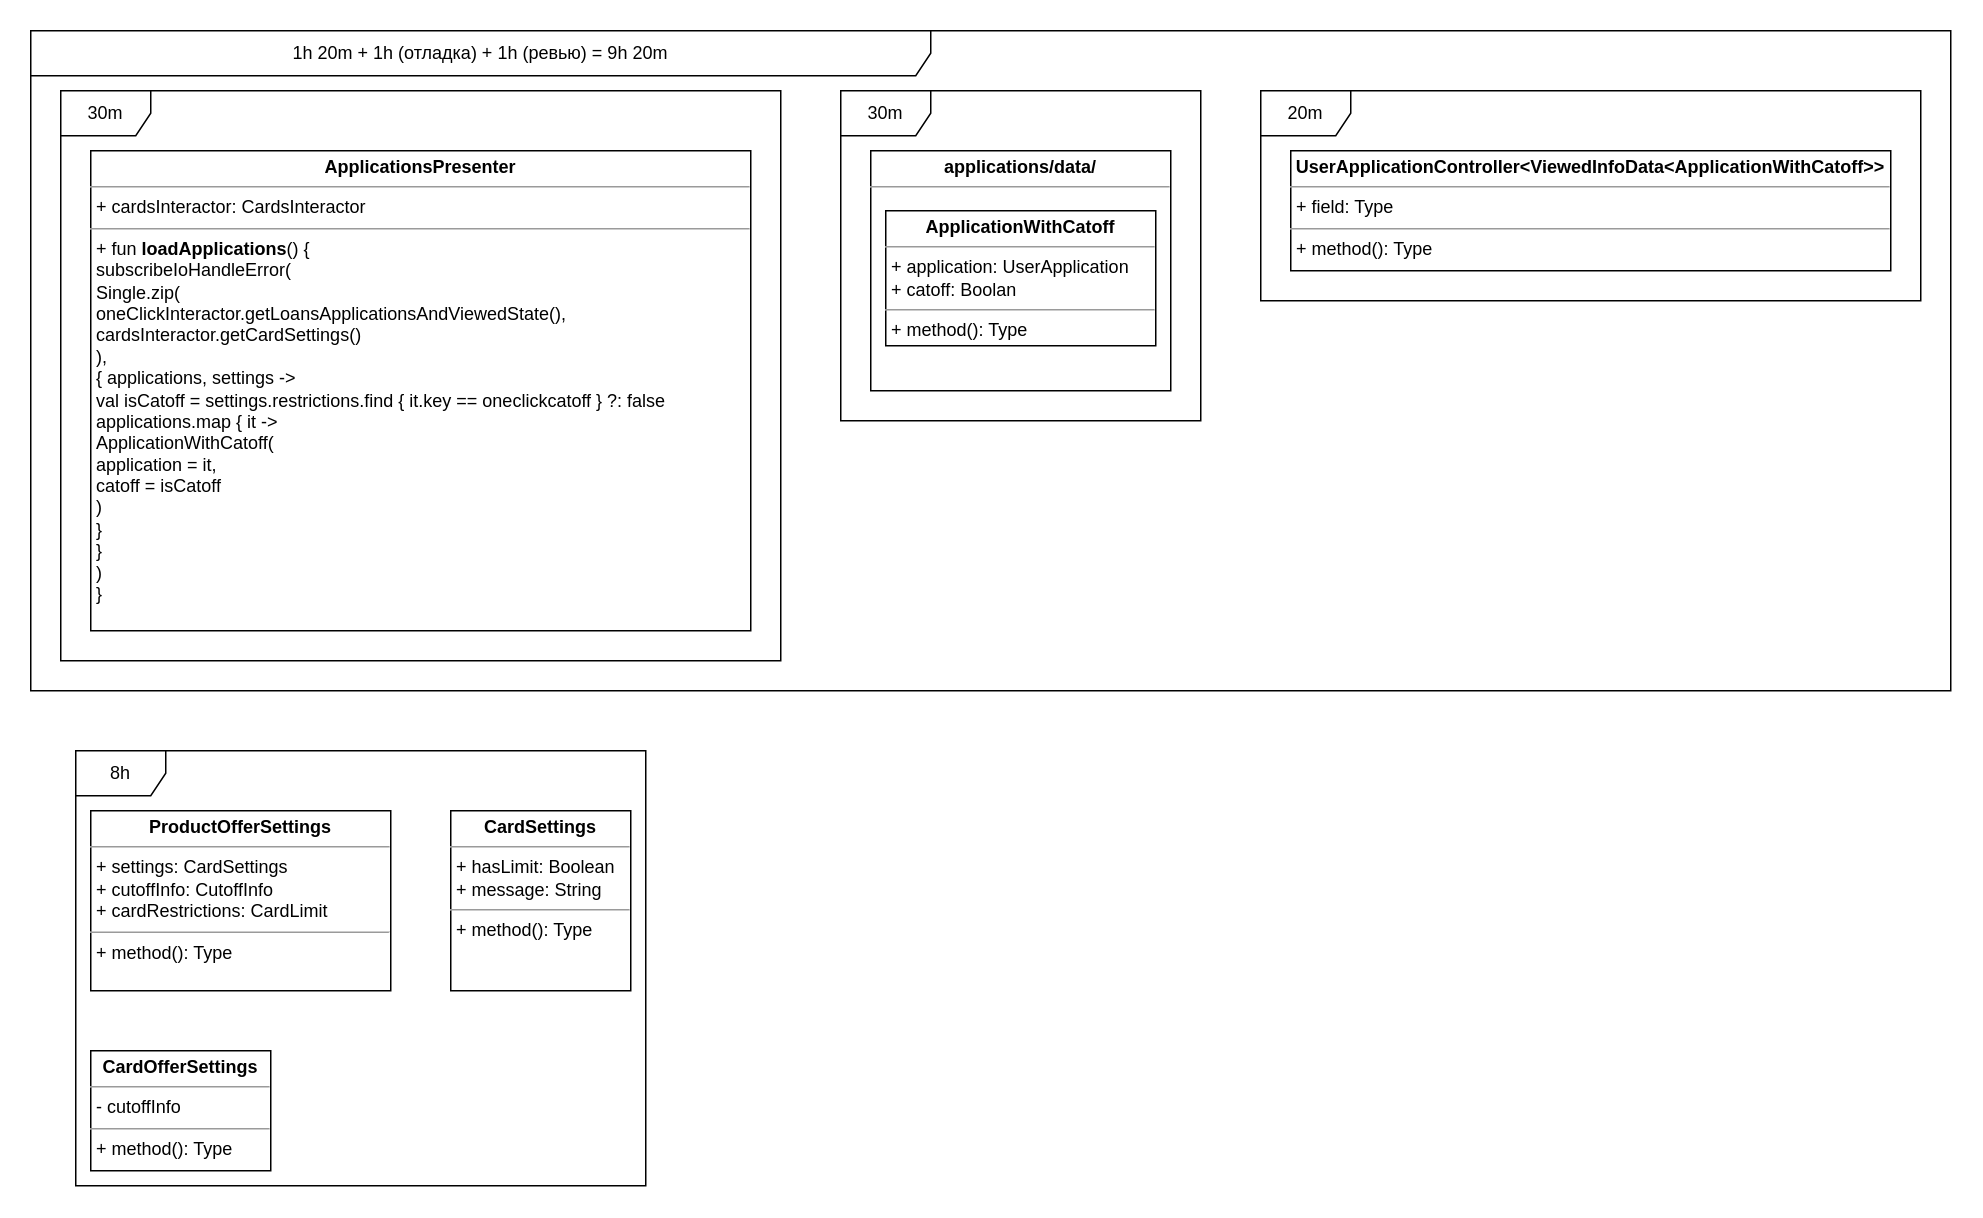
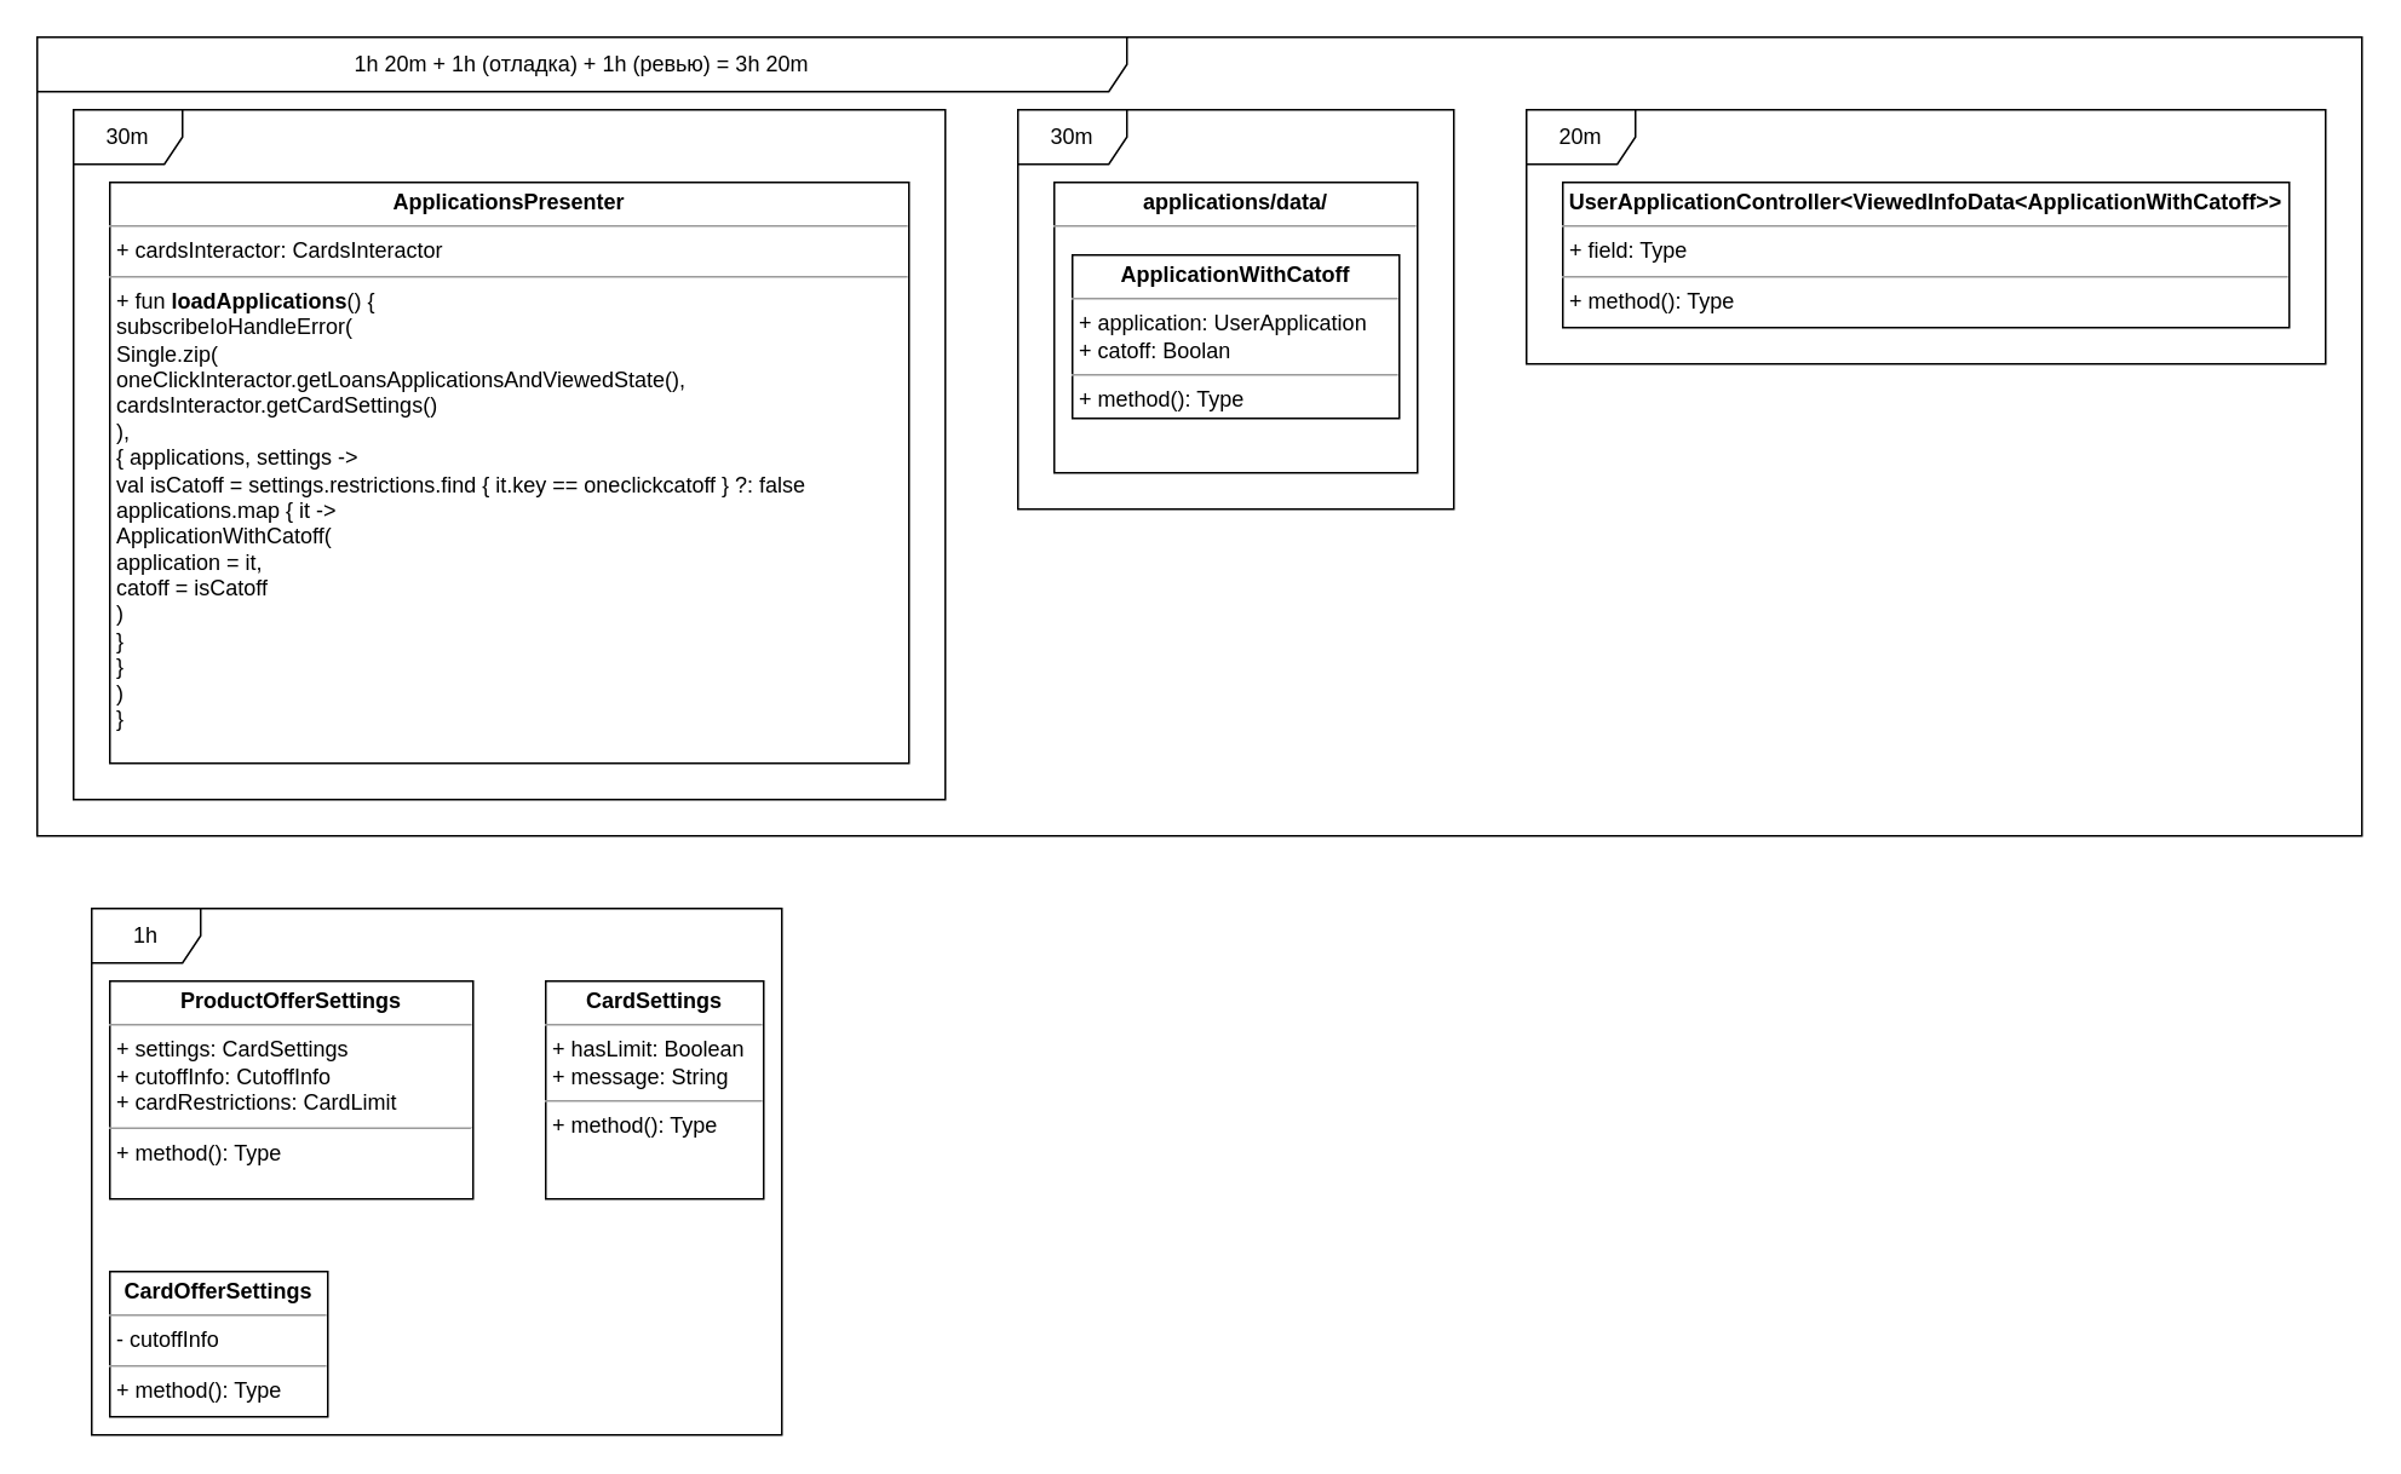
  <mxCell id="0" />
  <mxCell id="1" parent="0" />
  <mxCell id="2" value="&lt;p style=&quot;margin: 0px ; margin-top: 4px ; text-align: center&quot;&gt;&lt;b&gt;ApplicationsPresenter&lt;/b&gt;&lt;/p&gt;&lt;hr size=&quot;1&quot;&gt;&lt;p style=&quot;margin: 0px ; margin-left: 4px&quot;&gt;+ cardsInteractor: CardsInteractor&lt;br&gt;&lt;/p&gt;&lt;hr size=&quot;1&quot;&gt;&lt;p style=&quot;margin: 0px ; margin-left: 4px&quot;&gt;+ fun &lt;b&gt;loadApplications&lt;/b&gt;() {&lt;/p&gt;&lt;p style=&quot;margin: 0px ; margin-left: 4px&quot;&gt;subscribeIoHandleError(&lt;/p&gt;&lt;p style=&quot;margin: 0px ; margin-left: 4px&quot;&gt;Single.zip(&lt;/p&gt;&lt;p style=&quot;margin: 0px ; margin-left: 4px&quot;&gt;oneClickInteractor.getLoansApplicationsAndViewedState(),&lt;/p&gt;&lt;p style=&quot;margin: 0px ; margin-left: 4px&quot;&gt;cardsInteractor.getCardSettings()&lt;br&gt;&lt;/p&gt;&lt;p style=&quot;margin: 0px ; margin-left: 4px&quot;&gt;),&lt;/p&gt;&lt;p style=&quot;margin: 0px ; margin-left: 4px&quot;&gt;{ applications, settings -&amp;gt;&lt;/p&gt;&lt;p style=&quot;margin: 0px ; margin-left: 4px&quot;&gt;val isCatoff = settings.restrictions.find { it.key == oneclickcatoff } ?: false&lt;br&gt;&lt;/p&gt;&lt;p style=&quot;margin: 0px ; margin-left: 4px&quot;&gt;applications.map { it -&amp;gt;&lt;br&gt;&lt;/p&gt;&lt;p style=&quot;margin: 0px ; margin-left: 4px&quot;&gt;ApplicationWithCatoff(&lt;/p&gt;&lt;p style=&quot;margin: 0px ; margin-left: 4px&quot;&gt;application = it,&lt;/p&gt;&lt;p style=&quot;margin: 0px ; margin-left: 4px&quot;&gt;catoff = isCatoff&lt;/p&gt;&lt;p style=&quot;margin: 0px ; margin-left: 4px&quot;&gt;)&lt;br&gt;&lt;/p&gt;&lt;p style=&quot;margin: 0px ; margin-left: 4px&quot;&gt;}&lt;/p&gt;&lt;p style=&quot;margin: 0px ; margin-left: 4px&quot;&gt;}&lt;br&gt;&lt;/p&gt;&lt;p style=&quot;margin: 0px ; margin-left: 4px&quot;&gt;)&lt;br&gt;&lt;/p&gt;&lt;p style=&quot;margin: 0px ; margin-left: 4px&quot;&gt;}&lt;/p&gt;&lt;p style=&quot;margin: 0px ; margin-left: 4px&quot;&gt;&lt;br&gt;&lt;/p&gt;" style="verticalAlign=top;align=left;overflow=fill;fontSize=12;fontFamily=Helvetica;html=1;" parent="1" vertex="1"><mxGeometry x="60" y="100" width="440" height="320" as="geometry" /></mxCell>
  <mxCell id="3" value="&lt;p style=&quot;margin: 0px ; margin-top: 4px ; text-align: center&quot;&gt;&lt;b&gt;applications/data/&lt;/b&gt;&lt;br&gt;&lt;/p&gt;&lt;hr size=&quot;1&quot;&gt;&lt;div style=&quot;height: 2px&quot;&gt;&lt;/div&gt;" style="verticalAlign=top;align=left;overflow=fill;fontSize=12;fontFamily=Helvetica;html=1;" parent="1" vertex="1"><mxGeometry x="580" y="100" width="200" height="160" as="geometry" /></mxCell>
  <mxCell id="4" value="&lt;p style=&quot;margin: 0px ; margin-top: 4px ; text-align: center&quot;&gt;&lt;b&gt;ApplicationWithCatoff&lt;/b&gt;&lt;/p&gt;&lt;hr size=&quot;1&quot;&gt;&lt;p style=&quot;margin: 0px ; margin-left: 4px&quot;&gt;+ application: UserApplication&lt;/p&gt;&lt;p style=&quot;margin: 0px ; margin-left: 4px&quot;&gt;+ catoff: Boolan&lt;br&gt;&lt;/p&gt;&lt;hr size=&quot;1&quot;&gt;&lt;p style=&quot;margin: 0px ; margin-left: 4px&quot;&gt;+ method(): Type&lt;/p&gt;" style="verticalAlign=top;align=left;overflow=fill;fontSize=12;fontFamily=Helvetica;html=1;" parent="1" vertex="1"><mxGeometry x="590" y="140" width="180" height="90" as="geometry" /></mxCell>
  <mxCell id="5" value="&lt;p style=&quot;margin: 0px ; margin-top: 4px ; text-align: center&quot;&gt;&lt;b&gt;UserApplicationController&amp;lt;ViewedInfoData&amp;lt;ApplicationWithCatoff&amp;gt;&amp;gt;&lt;/b&gt;&lt;/p&gt;&lt;hr size=&quot;1&quot;&gt;&lt;p style=&quot;margin: 0px ; margin-left: 4px&quot;&gt;+ field: Type&lt;/p&gt;&lt;hr size=&quot;1&quot;&gt;&lt;p style=&quot;margin: 0px ; margin-left: 4px&quot;&gt;+ method(): Type&lt;/p&gt;" style="verticalAlign=top;align=left;overflow=fill;fontSize=12;fontFamily=Helvetica;html=1;" parent="1" vertex="1"><mxGeometry x="860" y="100" width="400" height="80" as="geometry" /></mxCell>
  <mxCell id="6" value="30m" style="shape=umlFrame;whiteSpace=wrap;html=1;" parent="1" vertex="1"><mxGeometry x="40" y="60" width="480" height="380" as="geometry" /></mxCell>
  <mxCell id="7" value="30m" style="shape=umlFrame;whiteSpace=wrap;html=1;" parent="1" vertex="1"><mxGeometry x="560" y="60" width="240" height="220" as="geometry" /></mxCell>
  <mxCell id="8" value="20m" style="shape=umlFrame;whiteSpace=wrap;html=1;" parent="1" vertex="1"><mxGeometry x="840" y="60" width="440" height="140" as="geometry" /></mxCell>
- <mxCell id="9" value="1h 20m + 1h (отладка) + 1h (ревью) = 9h 20m" style="shape=umlFrame;whiteSpace=wrap;html=1;width=600;height=30;" parent="1" vertex="1"><mxGeometry x="20" width="1280" height="440" as="geometry" y="20" /></mxCell>
+ <mxCell id="9" value="1h 20m + 1h (отладка) + 1h (ревью) = 3h 20m" style="shape=umlFrame;whiteSpace=wrap;html=1;width=600;height=30;" parent="1" vertex="1"><mxGeometry x="20" width="1280" height="440" as="geometry" y="20" /></mxCell>
  <mxCell id="10" value="&lt;p style=&quot;margin: 0px ; margin-top: 4px ; text-align: center&quot;&gt;&lt;b&gt;ProductOfferSettings&lt;/b&gt;&lt;/p&gt;&lt;hr size=&quot;1&quot;&gt;&lt;p style=&quot;margin: 0px ; margin-left: 4px&quot;&gt;+ settings: CardSettings&lt;/p&gt;&lt;p style=&quot;margin: 0px ; margin-left: 4px&quot;&gt;+ cutoffInfo: CutoffInfo&lt;/p&gt;&lt;p style=&quot;margin: 0px ; margin-left: 4px&quot;&gt;+ cardRestrictions: CardLimit&lt;br&gt;&lt;/p&gt;&lt;hr size=&quot;1&quot;&gt;&lt;p style=&quot;margin: 0px ; margin-left: 4px&quot;&gt;+ method(): Type&lt;/p&gt;" style="verticalAlign=top;align=left;overflow=fill;fontSize=12;fontFamily=Helvetica;html=1;" vertex="1" parent="1"><mxGeometry x="60" y="540" width="200" height="120" as="geometry" /></mxCell>
  <mxCell id="11" value="&lt;p style=&quot;margin: 0px ; margin-top: 4px ; text-align: center&quot;&gt;&lt;b&gt;CardSettings&lt;/b&gt;&lt;/p&gt;&lt;hr size=&quot;1&quot;&gt;&lt;p style=&quot;margin: 0px ; margin-left: 4px&quot;&gt;+ hasLimit: Boolean&lt;/p&gt;&lt;p style=&quot;margin: 0px ; margin-left: 4px&quot;&gt;+ message: String&lt;br&gt;&lt;/p&gt;&lt;hr size=&quot;1&quot;&gt;&lt;p style=&quot;margin: 0px ; margin-left: 4px&quot;&gt;+ method(): Type&lt;/p&gt;" style="verticalAlign=top;align=left;overflow=fill;fontSize=12;fontFamily=Helvetica;html=1;" vertex="1" parent="1"><mxGeometry x="300" y="540" width="120" height="120" as="geometry" /></mxCell>
  <mxCell id="12" value="&lt;p style=&quot;margin: 0px ; margin-top: 4px ; text-align: center&quot;&gt;&lt;b&gt;CardOfferSettings&lt;/b&gt;&lt;/p&gt;&lt;hr size=&quot;1&quot;&gt;&lt;p style=&quot;margin: 0px ; margin-left: 4px&quot;&gt;- cutoffInfo&lt;br&gt;&lt;/p&gt;&lt;hr size=&quot;1&quot;&gt;&lt;p style=&quot;margin: 0px ; margin-left: 4px&quot;&gt;+ method(): Type&lt;/p&gt;" style="verticalAlign=top;align=left;overflow=fill;fontSize=12;fontFamily=Helvetica;html=1;" vertex="1" parent="1"><mxGeometry x="60" y="700" width="120" height="80" as="geometry" /></mxCell>
- <mxCell id="13" value="8h" style="shape=umlFrame;whiteSpace=wrap;html=1;" vertex="1" parent="1"><mxGeometry x="50" y="500" width="380" height="290" as="geometry" /></mxCell>
+ <mxCell id="13" value="1h" style="shape=umlFrame;whiteSpace=wrap;html=1;" vertex="1" parent="1"><mxGeometry x="50" y="500" width="380" height="290" as="geometry" /></mxCell>
